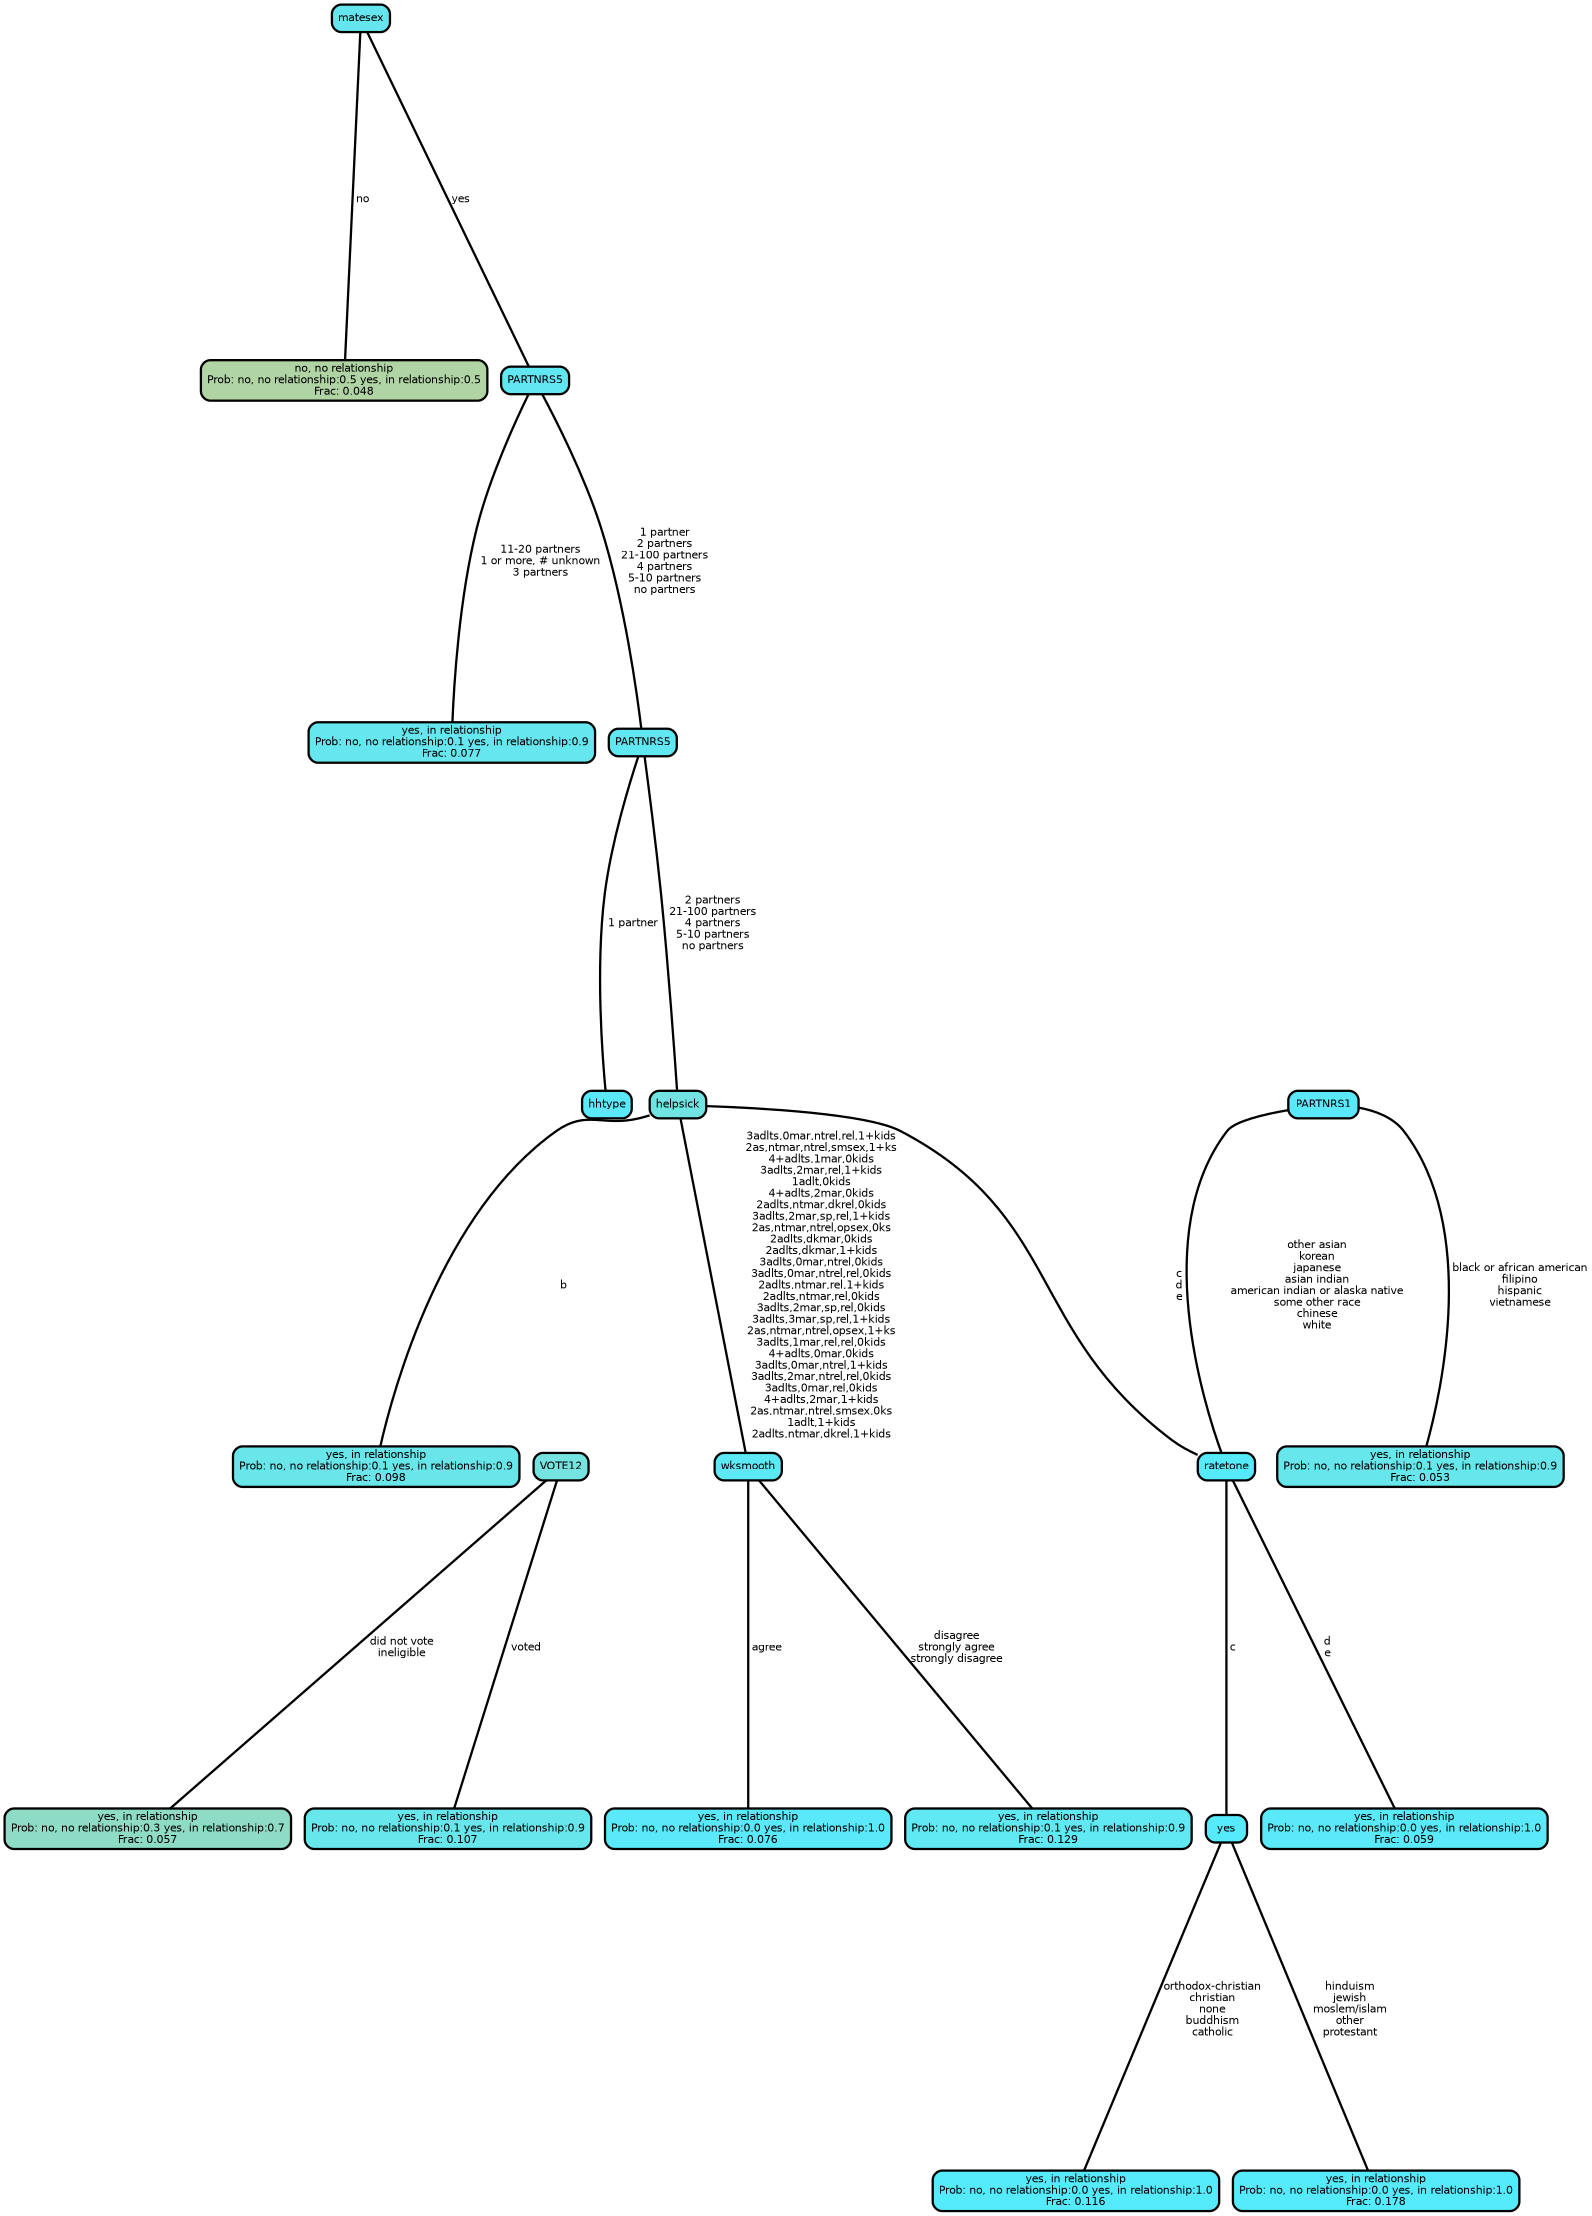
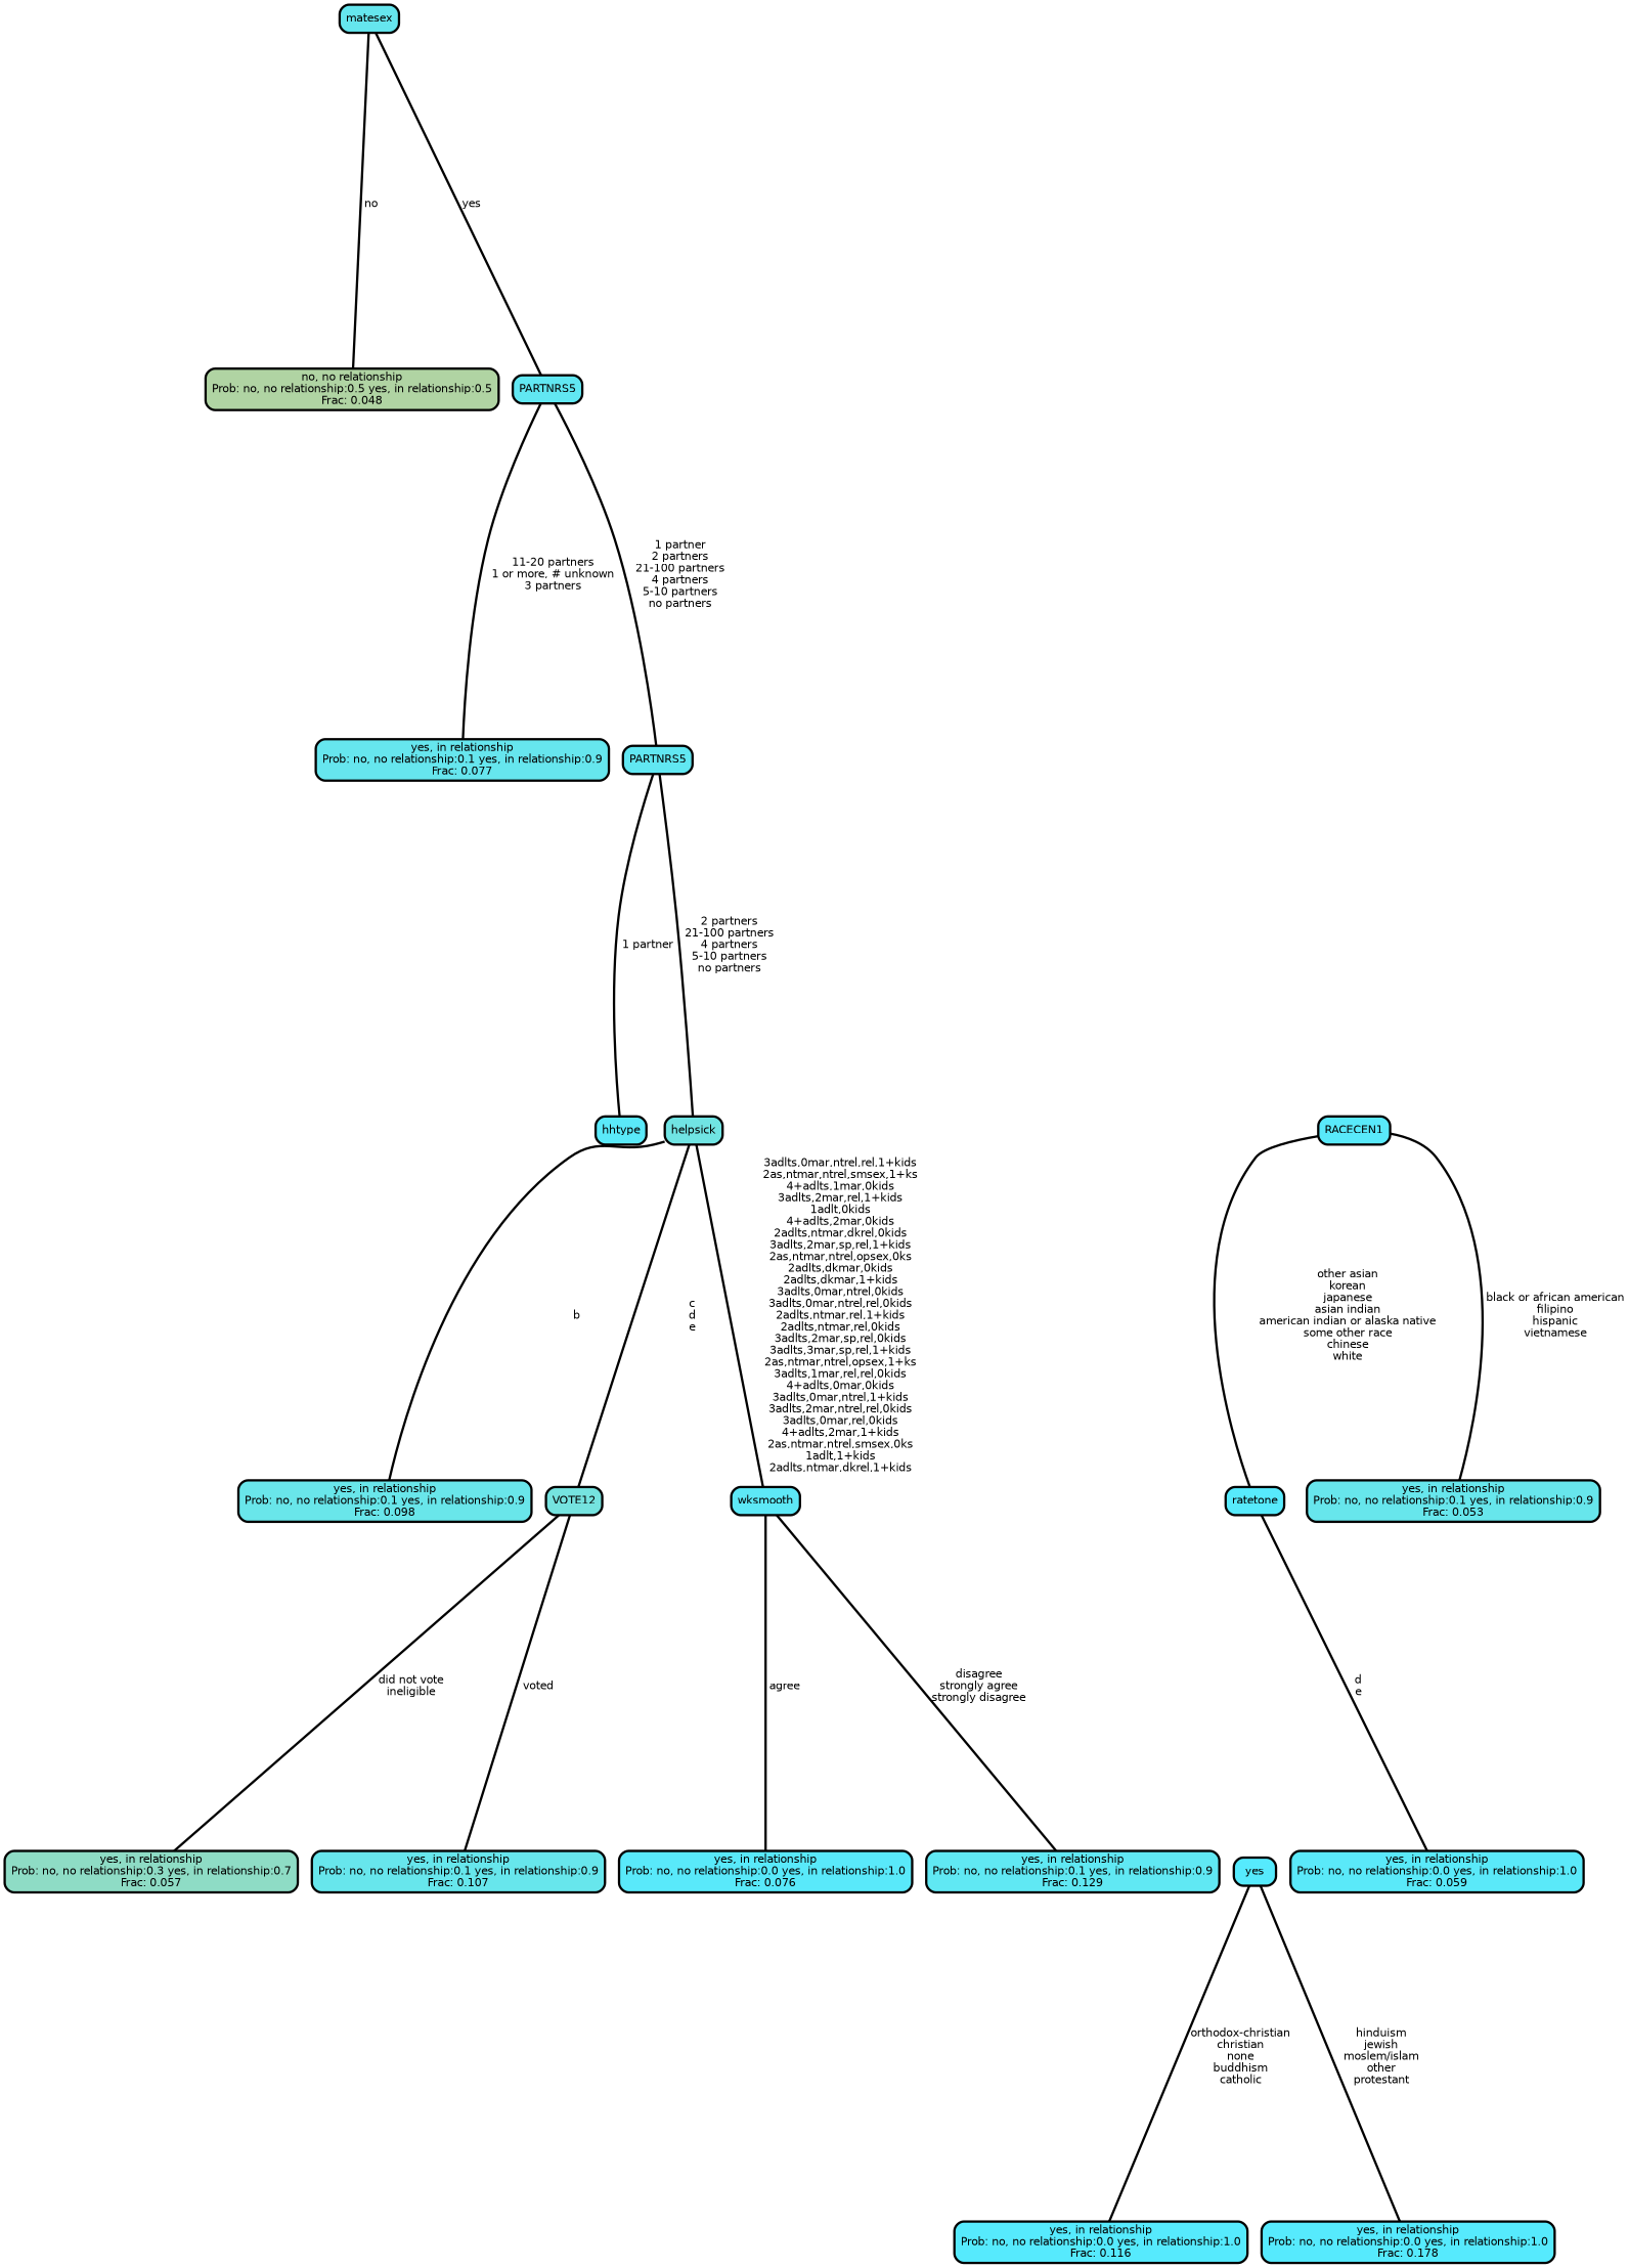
  graph {
    ranksep="0 equally"
    splines=straight
    node [color=black fillcolor="#56eafd" fontcolor=black fontname=helvetica penwidth=3 shape=box style="filled, rounded"]
    edge [color=black fontname=helvetica penwidth=3]
    n1 [fillcolor="#b0d4a3" label="no, no relationship\nProb: no, no relationship:0.5 yes, in relationship:0.5\nFrac: 0.048"]
    n2 [fillcolor="#65e6ee" label=matesex]
    n3 [fillcolor="#61e7f2" label=PARTNRS5]
    n4 [fillcolor="#66e6ee" label="yes, in relationship\nProb: no, no relationship:0.1 yes, in relationship:0.9\nFrac: 0.077"]
    n5 [fillcolor="#61e7f2" label=PARTNRS5]
    n6 [fillcolor="#5ae9f9" label=hhtype]
    n7 [fillcolor="#70e4e3" label=helpsick]
    n8 [fillcolor="#59e9fa" label="yes, in relationship\nProb: no, no relationship:0.0 yes, in relationship:1.0\nFrac: 0.076"]
    n9 [fillcolor="#5de8f6" label=wksmooth]
    n10 [fillcolor="#60e8f3" label="yes, in relationship\nProb: no, no relationship:0.1 yes, in relationship:0.9\nFrac: 0.129"]
-   n11 [fillcolor="#59e9fa" label=PARTNRS1]
+   n11 [fillcolor="#59e9fa" label=RACECEN1]
    n12 [fillcolor="#57eafc" label=ratetone]
    n13 [fillcolor="#67e6ec" label="yes, in relationship\nProb: no, no relationship:0.1 yes, in relationship:0.9\nFrac: 0.053"]
    n14 [label="yes, in relationship\nProb: no, no relationship:0.0 yes, in relationship:1.0\nFrac: 0.116"]
    n15 [label=yes]
    n16 [label="yes, in relationship\nProb: no, no relationship:0.0 yes, in relationship:1.0\nFrac: 0.178"]
    n17 [fillcolor="#5ae9f9" label="yes, in relationship\nProb: no, no relationship:0.0 yes, in relationship:1.0\nFrac: 0.059"]
    n18 [fillcolor="#69e6ea" label="yes, in relationship\nProb: no, no relationship:0.1 yes, in relationship:0.9\nFrac: 0.098"]
    n19 [fillcolor="#75e3df" label=VOTE12]
    n20 [fillcolor="#8edcc5" label="yes, in relationship\nProb: no, no relationship:0.3 yes, in relationship:0.7\nFrac: 0.057"]
    n21 [fillcolor="#67e6ec" label="yes, in relationship\nProb: no, no relationship:0.1 yes, in relationship:0.9\nFrac: 0.107"]
    subgraph sub_1 {
      rank=same
    }
    n2 -- n1 [label=" no"]
    n2 -- n3 [label=" yes"]
    n3 -- n4 [label=" 11-20 partners\n 1 or more, # unknown\n 3 partners"]
    n3 -- n5 [label=" 1 partner\n 2 partners\n 21-100 partners\n 4 partners\n 5-10 partners\n no partners"]
    n5 -- n6 [label=" 1 partner"]
    n5 -- n7 [label=" 2 partners\n 21-100 partners\n 4 partners\n 5-10 partners\n no partners"]
    n7 -- n9 [label=" 3adlts,0mar,ntrel,rel,1+kids\n 2as,ntmar,ntrel,smsex,1+ks\n 4+adlts,1mar,0kids\n 3adlts,2mar,rel,1+kids\n 1adlt,0kids\n 4+adlts,2mar,0kids\n 2adlts,ntmar,dkrel,0kids\n 3adlts,2mar,sp,rel,1+kids\n 2as,ntmar,ntrel,opsex,0ks\n 2adlts,dkmar,0kids\n 2adlts,dkmar,1+kids\n 3adlts,0mar,ntrel,0kids\n 3adlts,0mar,ntrel,rel,0kids\n 2adlts,ntmar,rel,1+kids\n 2adlts,ntmar,rel,0kids\n 3adlts,2mar,sp,rel,0kids\n 3adlts,3mar,sp,rel,1+kids\n 2as,ntmar,ntrel,opsex,1+ks\n 3adlts,1mar,rel,rel,0kids\n 4+adlts,0mar,0kids\n 3adlts,0mar,ntrel,1+kids\n 3adlts,2mar,ntrel,rel,0kids\n 3adlts,0mar,rel,0kids\n 4+adlts,2mar,1+kids\n 2as,ntmar,ntrel,smsex,0ks\n 1adlt,1+kids\n 2adlts,ntmar,dkrel,1+kids"]
    n7 -- n18 [label=" b"]
-   n7 -- n12 [label=" c\n d\n e"]
+   n7 -- n19 [label=" c\n d\n e"]
    n9 -- n8 [label=" agree"]
    n9 -- n10 [label=" disagree\n strongly agree\n strongly disagree"]
    n11 -- n12 [label=" other asian\n korean\n japanese\n asian indian\n american indian or alaska native\n some other race\n chinese\n white"]
    n11 -- n13 [label=" black or african american\n filipino\n hispanic\n vietnamese"]
-   n12 -- n15 [label=" c"]
    n12 -- n17 [label=" d\n e"]
    n15 -- n14 [label=" orthodox-christian\n christian\n none\n buddhism\n catholic"]
    n15 -- n16 [label=" hinduism\n jewish\n moslem/islam\n other\n protestant"]
    n19 -- n20 [label=" did not vote\n ineligible"]
    n19 -- n21 [label=" voted"]
  }
